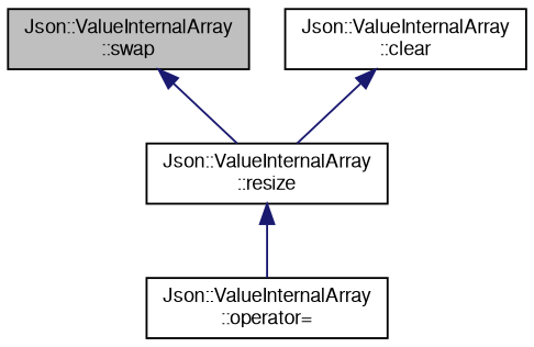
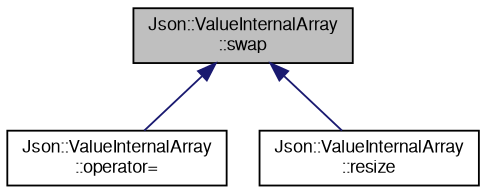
  digraph {
    rankdir=TB
    node [color=black fillcolor=white fontname=FreeSans fontsize=10 shape=record style=filled]
    edge [color=midnightblue dir=back fontname=FreeSans fontsize=10 labelfontname=FreeSans labelfontsize=10 style=solid]
    n1 [fillcolor=grey75 fontcolor=black height=0.2 label="Json::ValueInternalArray\l::swap" width=0.4]
    n2 [height=0.2 label="Json::ValueInternalArray\l::operator=" width=0.4]
    n3 [height=0.2 label="Json::ValueInternalArray\l::resize" width=0.4]
-   n4 [height=0.2 label="Json::ValueInternalArray\l::clear" width=0.4]
-   n3 -> n2
+   n1 -> n2
    n1 -> n3
-   n4 -> n3
  }
